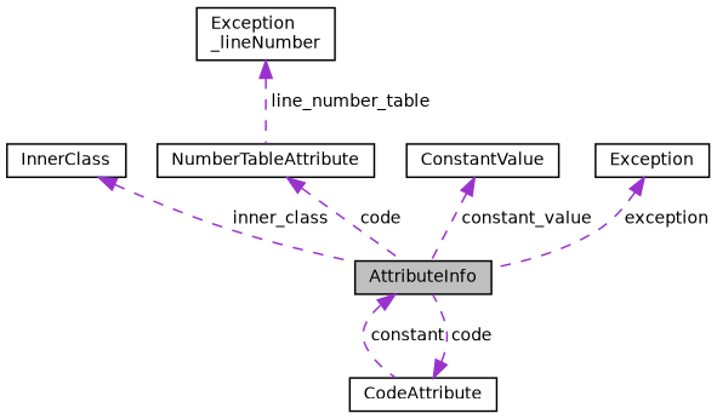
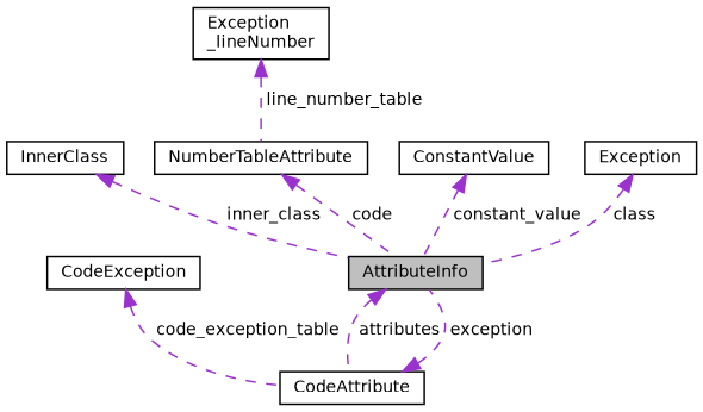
  digraph {
    node [color=black fillcolor=white fontname=Helvetica fontsize=10 shape=record style=filled]
    edge [color=darkorchid3 dir=back fontname=Helvetica fontsize=10 labelfontname=Helvetica labelfontsize=10 style=dashed]
    n1 [fillcolor=grey75 fontcolor=black height=0.2 label=AttributeInfo width=0.4]
    n2 [height=0.2 label=CodeAttribute width=0.4]
    n3 [height=0.2 label=InnerClass width=0.4]
    n4 [height=0.2 label=NumberTableAttribute width=0.4]
    n5 [height=0.2 label="Exception\l_lineNumber" width=0.4]
    n6 [height=0.2 label=ConstantValue width=0.4]
    n7 [height=0.2 label=Exception width=0.4]
-   n1 -> n2 [label=" constant"]
-   n2 -> n1 [label=" code"]
+   n8 [height=0.2 label=CodeException width=0.4]
+   n1 -> n2 [label=" attributes"]
+   n2 -> n1 [label=" exception"]
    n3 -> n1 [label=" inner_class"]
    n4 -> n1 [label=" code"]
    n5 -> n4 [label=" line_number_table"]
    n6 -> n1 [label=" constant_value"]
-   n7 -> n1 [label=" exception"]
+   n7 -> n1 [label=" class"]
+   n8 -> n2 [label=" code_exception_table"]
  }
